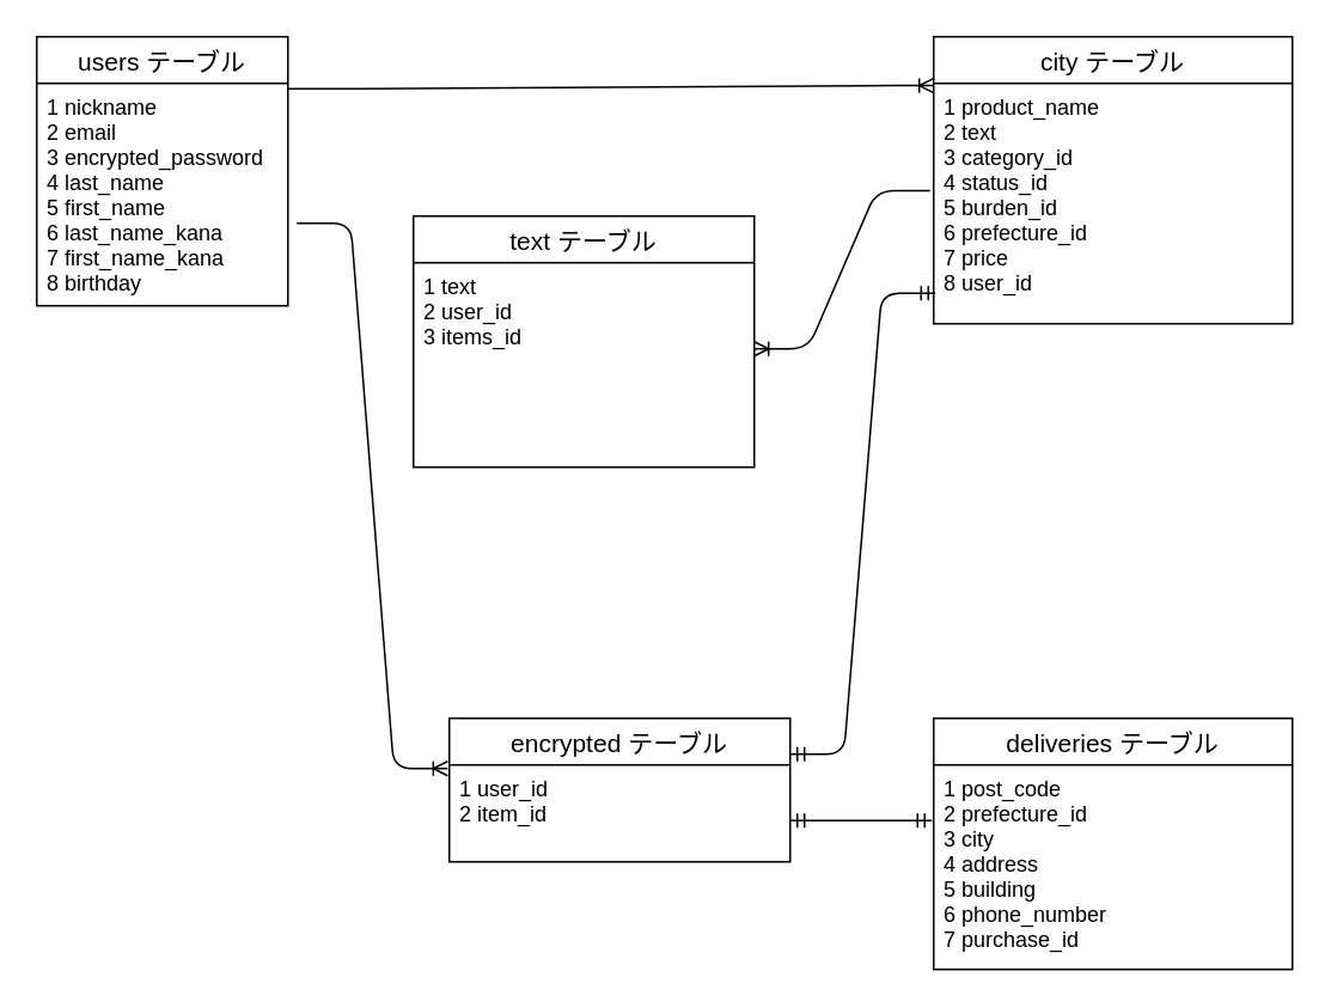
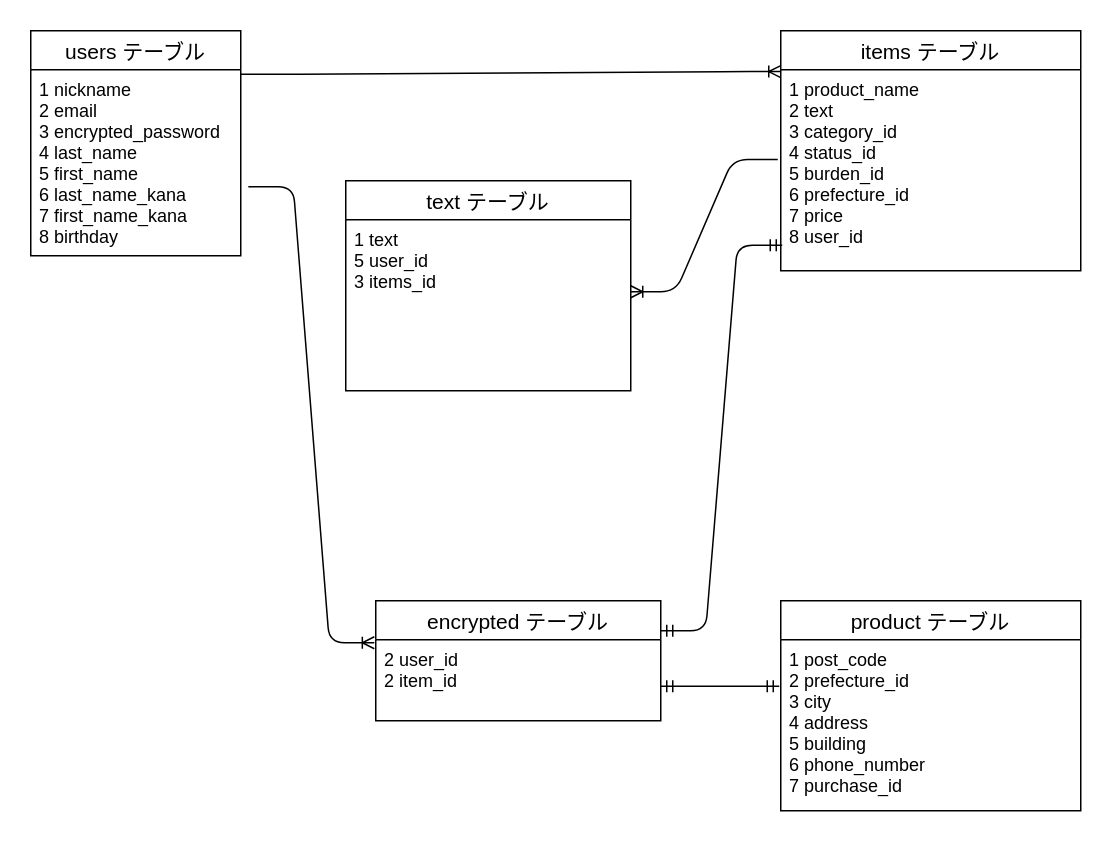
  <mxCell id="0" />
  <mxCell id="1" parent="0" />
  <mxCell id="2" value="users テーブル" style="swimlane;fontStyle=0;childLayout=stackLayout;horizontal=1;startSize=26;horizontalStack=0;resizeParent=1;resizeParentMax=0;resizeLast=0;collapsible=1;marginBottom=0;align=center;fontSize=14;" vertex="1" parent="1"><mxGeometry x="20" y="20" width="140" height="150" as="geometry"><mxRectangle x="30" y="80" width="50" height="26" as="alternateBounds" /></mxGeometry></mxCell>
  <mxCell id="3" value="1 nickname &#10;2 email &#10;3 encrypted_password&#10;4 last_name &#10;5 first_name&#10;6 last_name_kana&#10;7 first_name_kana&#10;8 birthday " style="text;strokeColor=none;fillColor=none;spacingLeft=4;spacingRight=4;overflow=hidden;rotatable=0;points=[[0,0.5],[1,0.5]];portConstraint=eastwest;fontSize=12;" vertex="1" parent="2"><mxGeometry y="26" width="140" height="124" as="geometry" /></mxCell>
- <mxCell id="4" value="city テーブル" style="swimlane;fontStyle=0;childLayout=stackLayout;horizontal=1;startSize=26;horizontalStack=0;resizeParent=1;resizeParentMax=0;resizeLast=0;collapsible=1;marginBottom=0;align=center;fontSize=14;" vertex="1" parent="1"><mxGeometry x="520" y="20" width="200" height="160" as="geometry"><mxRectangle x="30" y="80" width="50" height="26" as="alternateBounds" /></mxGeometry></mxCell>
+ <mxCell id="4" value="items テーブル" style="swimlane;fontStyle=0;childLayout=stackLayout;horizontal=1;startSize=26;horizontalStack=0;resizeParent=1;resizeParentMax=0;resizeLast=0;collapsible=1;marginBottom=0;align=center;fontSize=14;" vertex="1" parent="1"><mxGeometry x="520" y="20" width="200" height="160" as="geometry"><mxRectangle x="30" y="80" width="50" height="26" as="alternateBounds" /></mxGeometry></mxCell>
  <mxCell id="5" value="1 product_name&#10;2 text&#10;3 category_id&#10;4 status_id&#10;5 burden_id&#10;6 prefecture_id&#10;7 price&#10;8 user_id" style="text;strokeColor=none;fillColor=none;spacingLeft=4;spacingRight=4;overflow=hidden;rotatable=0;points=[[0,0.5],[1,0.5]];portConstraint=eastwest;fontSize=12;" vertex="1" parent="4"><mxGeometry y="26" width="200" height="134" as="geometry" /></mxCell>
  <mxCell id="6" value="text テーブル" style="swimlane;fontStyle=0;childLayout=stackLayout;horizontal=1;startSize=26;horizontalStack=0;resizeParent=1;resizeParentMax=0;resizeLast=0;collapsible=1;marginBottom=0;align=center;fontSize=14;" vertex="1" parent="1"><mxGeometry x="230" y="120" width="190" height="140" as="geometry"><mxRectangle x="30" y="80" width="50" height="26" as="alternateBounds" /></mxGeometry></mxCell>
- <mxCell id="7" value="1 text&#10;2 user_id&#10;3 items_id" style="text;strokeColor=none;fillColor=none;spacingLeft=4;spacingRight=4;overflow=hidden;rotatable=0;points=[[0,0.5],[1,0.5]];portConstraint=eastwest;fontSize=12;" vertex="1" parent="6"><mxGeometry y="26" width="190" height="114" as="geometry" /></mxCell>
- <mxCell id="8" value="deliveries テーブル" style="swimlane;fontStyle=0;childLayout=stackLayout;horizontal=1;startSize=26;horizontalStack=0;resizeParent=1;resizeParentMax=0;resizeLast=0;collapsible=1;marginBottom=0;align=center;fontSize=14;" vertex="1" parent="1"><mxGeometry x="520" y="400" width="200" height="140" as="geometry"><mxRectangle x="30" y="80" width="50" height="26" as="alternateBounds" /></mxGeometry></mxCell>
+ <mxCell id="7" value="1 text&#10;5 user_id&#10;3 items_id" style="text;strokeColor=none;fillColor=none;spacingLeft=4;spacingRight=4;overflow=hidden;rotatable=0;points=[[0,0.5],[1,0.5]];portConstraint=eastwest;fontSize=12;" vertex="1" parent="6"><mxGeometry y="26" width="190" height="114" as="geometry" /></mxCell>
+ <mxCell id="8" value="product テーブル" style="swimlane;fontStyle=0;childLayout=stackLayout;horizontal=1;startSize=26;horizontalStack=0;resizeParent=1;resizeParentMax=0;resizeLast=0;collapsible=1;marginBottom=0;align=center;fontSize=14;" vertex="1" parent="1"><mxGeometry x="520" y="400" width="200" height="140" as="geometry"><mxRectangle x="30" y="80" width="50" height="26" as="alternateBounds" /></mxGeometry></mxCell>
  <mxCell id="9" value="1 post_code&#10;2 prefecture_id&#10;3 city&#10;4 address&#10;5 building&#10;6 phone_number&#10;7 purchase_id" style="text;strokeColor=none;fillColor=none;spacingLeft=4;spacingRight=4;overflow=hidden;rotatable=0;points=[[0,0.5],[1,0.5]];portConstraint=eastwest;fontSize=12;" vertex="1" parent="8"><mxGeometry y="26" width="200" height="114" as="geometry" /></mxCell>
  <mxCell id="10" value="" style="edgeStyle=entityRelationEdgeStyle;fontSize=12;html=1;endArrow=ERoneToMany;exitX=-0.01;exitY=0.447;exitDx=0;exitDy=0;exitPerimeter=0;entryX=1;entryY=0.421;entryDx=0;entryDy=0;entryPerimeter=0;" edge="1" parent="1" source="5" target="7"><mxGeometry width="100" height="100" relative="1" as="geometry"><mxPoint x="731" y="140" as="sourcePoint" /><mxPoint x="350" y="260" as="targetPoint" /></mxGeometry></mxCell>
  <mxCell id="11" value="" style="edgeStyle=entityRelationEdgeStyle;fontSize=12;html=1;endArrow=ERoneToMany;exitX=1;exitY=0.024;exitDx=0;exitDy=0;exitPerimeter=0;entryX=0;entryY=0.009;entryDx=0;entryDy=0;entryPerimeter=0;" edge="1" parent="1" source="3" target="5"><mxGeometry width="100" height="100" relative="1" as="geometry"><mxPoint x="290" y="140" as="sourcePoint" /><mxPoint x="390" y="40" as="targetPoint" /></mxGeometry></mxCell>
  <mxCell id="12" value="encrypted テーブル" style="swimlane;fontStyle=0;childLayout=stackLayout;horizontal=1;startSize=26;horizontalStack=0;resizeParent=1;resizeParentMax=0;resizeLast=0;collapsible=1;marginBottom=0;align=center;fontSize=14;" vertex="1" parent="1"><mxGeometry x="250" y="400" width="190" height="80" as="geometry"><mxRectangle x="30" y="80" width="50" height="26" as="alternateBounds" /></mxGeometry></mxCell>
- <mxCell id="13" value="1 user_id&#10;2 item_id" style="text;strokeColor=none;fillColor=none;spacingLeft=4;spacingRight=4;overflow=hidden;rotatable=0;points=[[0,0.5],[1,0.5]];portConstraint=eastwest;fontSize=12;" vertex="1" parent="12"><mxGeometry y="26" width="190" height="54" as="geometry" /></mxCell>
+ <mxCell id="13" value="2 user_id&#10;2 item_id" style="text;strokeColor=none;fillColor=none;spacingLeft=4;spacingRight=4;overflow=hidden;rotatable=0;points=[[0,0.5],[1,0.5]];portConstraint=eastwest;fontSize=12;" vertex="1" parent="12"><mxGeometry y="26" width="190" height="54" as="geometry" /></mxCell>
  <mxCell id="14" value="" style="edgeStyle=entityRelationEdgeStyle;fontSize=12;html=1;endArrow=ERmandOne;startArrow=ERmandOne;entryX=0.005;entryY=0.873;entryDx=0;entryDy=0;entryPerimeter=0;" edge="1" parent="1" target="5"><mxGeometry width="100" height="100" relative="1" as="geometry"><mxPoint x="440" y="420" as="sourcePoint" /><mxPoint x="540" y="320" as="targetPoint" /></mxGeometry></mxCell>
  <mxCell id="15" value="" style="edgeStyle=entityRelationEdgeStyle;fontSize=12;html=1;endArrow=ERmandOne;startArrow=ERmandOne;entryX=-0.005;entryY=0.272;entryDx=0;entryDy=0;entryPerimeter=0;" edge="1" parent="1" target="9"><mxGeometry width="100" height="100" relative="1" as="geometry"><mxPoint x="440" y="457.02" as="sourcePoint" /><mxPoint x="521" y="200.002" as="targetPoint" /></mxGeometry></mxCell>
  <mxCell id="16" value="" style="edgeStyle=entityRelationEdgeStyle;fontSize=12;html=1;endArrow=ERoneToMany;exitX=1.036;exitY=0.629;exitDx=0;exitDy=0;exitPerimeter=0;entryX=-0.005;entryY=0.037;entryDx=0;entryDy=0;entryPerimeter=0;" edge="1" parent="1" source="3" target="13"><mxGeometry width="100" height="100" relative="1" as="geometry"><mxPoint x="40" y="238.654" as="sourcePoint" /><mxPoint x="399.16" y="129.996" as="targetPoint" /></mxGeometry></mxCell>
